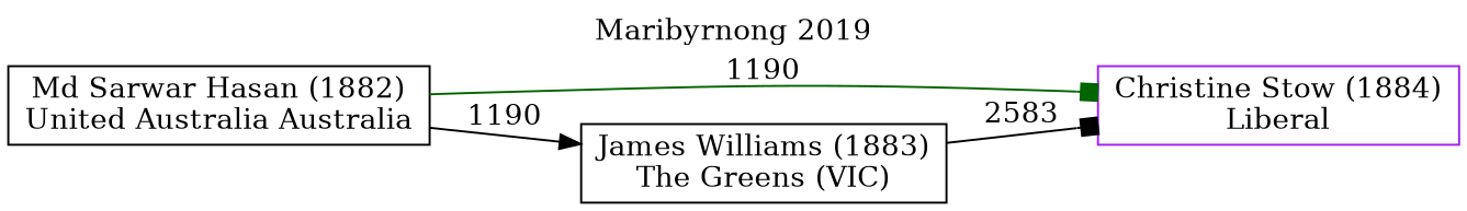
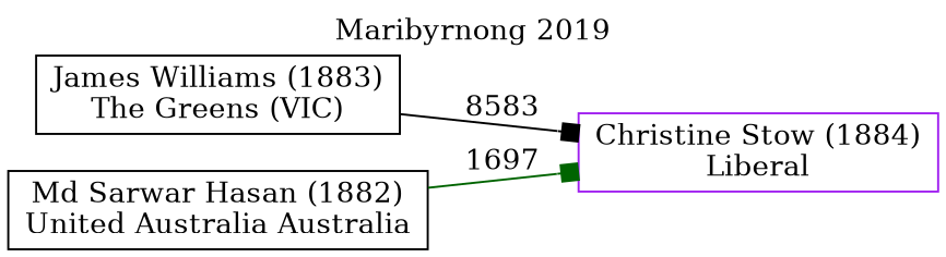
  digraph {
    label="Maribyrnong 2019"
    labelloc=t
    mclimit=10
    rankdir=LR
    node [color=black shape=box]
    edge [arrowhead=box color=black]
    n1 [color=purple label="Christine Stow (1884)\nLiberal"]
    n2 [label="James Williams (1883)\nThe Greens (VIC)"]
    n3 [label="Md Sarwar Hasan (1882)\nUnited Australia Australia"]
-   n2 -> n1 [label=2583]
-   n3 -> n1 [color=darkgreen label=1190]
-   n3 -> n2 [arrowhead=normal label=1190]
+   n2 -> n1 [label=8583]
+   n3 -> n1 [color=darkgreen label=1697]
  }
